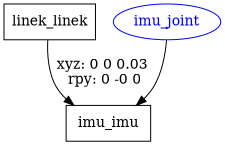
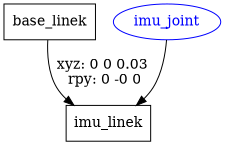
  digraph {
    node [shape=box]
-   n1 [label=linek_linek]
-   n2 [label=imu_imu]
+   n1 [label=base_linek]
+   n2 [label=imu_linek]
    imu_joint [color=blue fontcolor=blue shape=ellipse]
    n1 -> n2 [label="xyz: 0 0 0.03 \nrpy: 0 -0 0"]
    imu_joint -> n2
  }
